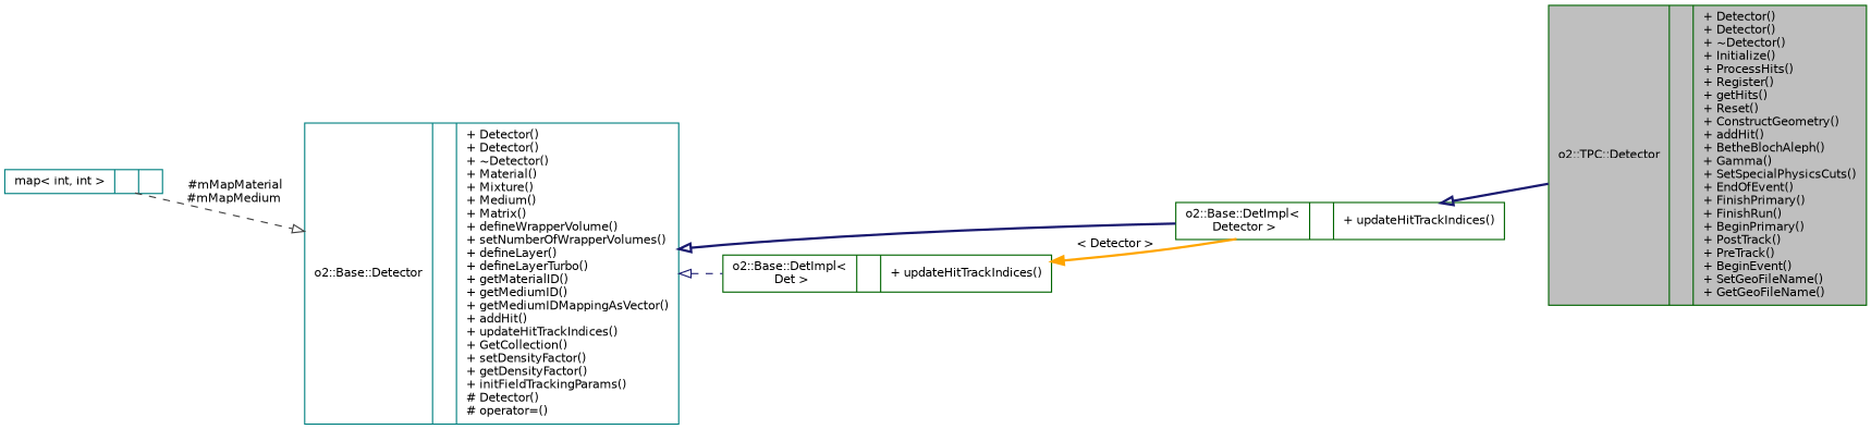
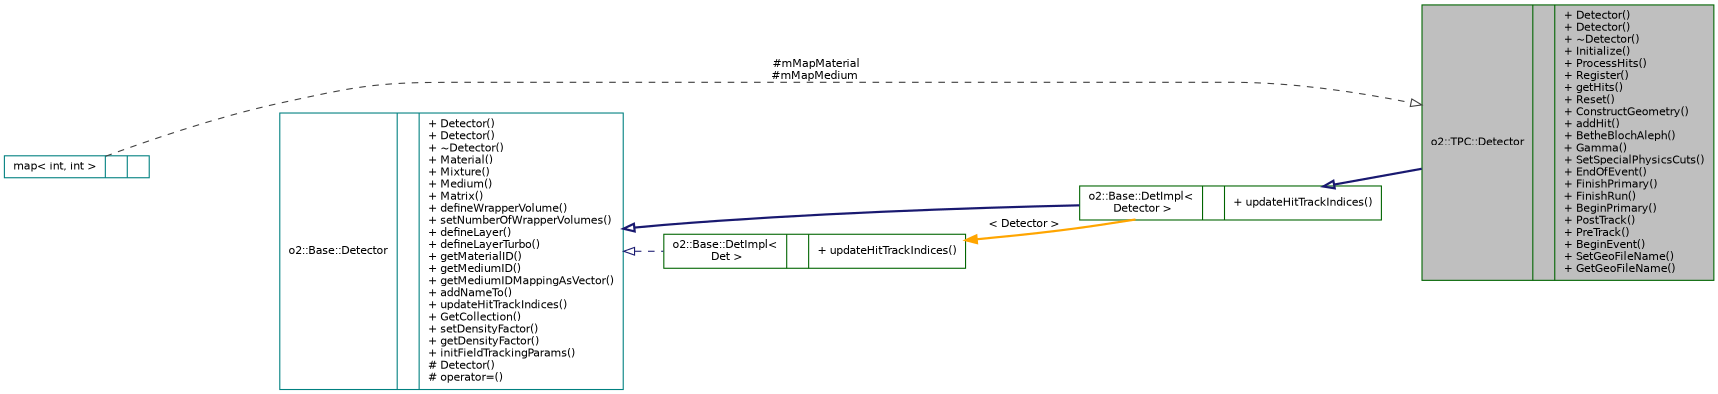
  digraph {
    rankdir=LR
    node [color=darkgreen fontname=Helvetica fontsize=10 shape=record]
    edge [arrowtail=onormal color=midnightblue dir=back fontname=Helvetica fontsize=10 labelfontname=Helvetica labelfontsize=10 style=bold]
    n1 [fillcolor=grey75 fontcolor=black height=0.2 label="{o2::TPC::Detector\n||+ Detector()\l+ Detector()\l+ ~Detector()\l+ Initialize()\l+ ProcessHits()\l+ Register()\l+ getHits()\l+ Reset()\l+ ConstructGeometry()\l+ addHit()\l+ BetheBlochAleph()\l+ Gamma()\l+ SetSpecialPhysicsCuts()\l+ EndOfEvent()\l+ FinishPrimary()\l+ FinishRun()\l+ BeginPrimary()\l+ PostTrack()\l+ PreTrack()\l+ BeginEvent()\l+ SetGeoFileName()\l+ GetGeoFileName()\l}" style=filled width=0.4]
    n2 [height=0.2 label="{o2::Base::DetImpl\<\l Detector \>\n||+ updateHitTrackIndices()\l}" width=0.4]
-   n3 [color=teal height=0.2 label="{o2::Base::Detector\n||+ Detector()\l+ Detector()\l+ ~Detector()\l+ Material()\l+ Mixture()\l+ Medium()\l+ Matrix()\l+ defineWrapperVolume()\l+ setNumberOfWrapperVolumes()\l+ defineLayer()\l+ defineLayerTurbo()\l+ getMaterialID()\l+ getMediumID()\l+ getMediumIDMappingAsVector()\l+ addHit()\l+ updateHitTrackIndices()\l+ GetCollection()\l+ setDensityFactor()\l+ getDensityFactor()\l+ initFieldTrackingParams()\l# Detector()\l# operator=()\l}" width=0.4]
+   n3 [color=teal height=0.2 label="{o2::Base::Detector\n||+ Detector()\l+ Detector()\l+ ~Detector()\l+ Material()\l+ Mixture()\l+ Medium()\l+ Matrix()\l+ defineWrapperVolume()\l+ setNumberOfWrapperVolumes()\l+ defineLayer()\l+ defineLayerTurbo()\l+ getMaterialID()\l+ getMediumID()\l+ getMediumIDMappingAsVector()\l+ addNameTo()\l+ updateHitTrackIndices()\l+ GetCollection()\l+ setDensityFactor()\l+ getDensityFactor()\l+ initFieldTrackingParams()\l# Detector()\l# operator=()\l}" width=0.4]
    n4 [height=0.2 label="{o2::Base::DetImpl\<\l Det \>\n||+ updateHitTrackIndices()\l}" width=0.4]
    n5 [color=teal height=0.2 label="{map\< int, int \>\n||}" width=0.4]
    n2 -> n1
    n3 -> n2
    n3 -> n4 [style=dashed]
    n4 -> n2 [color=orange label=" \< Detector \>" arrowtail=""]
-   n5 -> n3 [arrowhead=onormal color=grey25 label=" #mMapMaterial\n#mMapMedium" style=dashed arrowtail="" dir=""]
+   n5 -> n1 [arrowhead=onormal color=grey25 label=" #mMapMaterial\n#mMapMedium" style=dashed arrowtail="" dir=""]
  }
